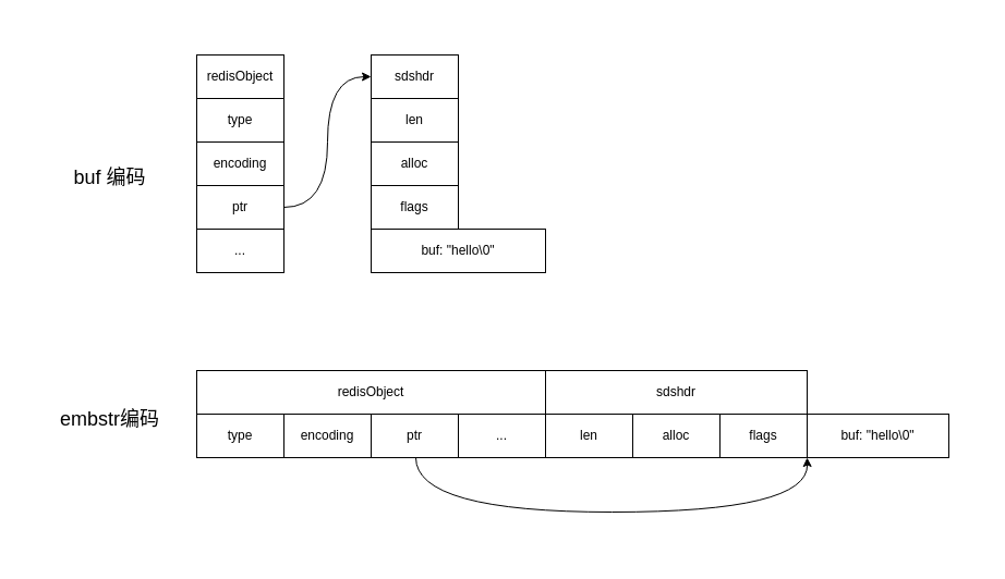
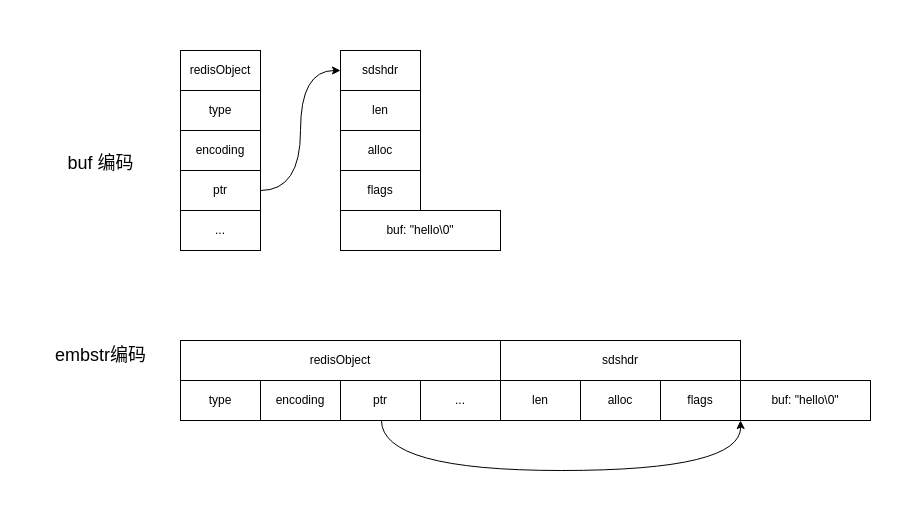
  <mxCell id="0" />
  <mxCell id="1" parent="0" />
  <mxCell id="2" value="" style="rounded=0;whiteSpace=wrap;html=1;opacity=0;" vertex="1" parent="1"><mxGeometry y="20" width="880" height="490" as="geometry" x="20" /></mxCell>
  <mxCell id="3" value="&lt;span style=&quot;text-wrap: nowrap;&quot;&gt;redisObject&lt;/span&gt;" style="rounded=0;whiteSpace=wrap;html=1;" vertex="1" parent="1"><mxGeometry x="180" y="50" width="80" height="40" as="geometry" /></mxCell>
  <mxCell id="4" value="type" style="rounded=0;whiteSpace=wrap;html=1;" vertex="1" parent="1"><mxGeometry x="180" y="90" width="80" height="40" as="geometry" /></mxCell>
  <mxCell id="5" value="encoding" style="rounded=0;whiteSpace=wrap;html=1;" vertex="1" parent="1"><mxGeometry x="180" y="130" width="80" height="40" as="geometry" /></mxCell>
  <mxCell id="6" style="edgeStyle=orthogonalEdgeStyle;rounded=0;orthogonalLoop=1;jettySize=auto;html=1;entryX=0;entryY=0.5;entryDx=0;entryDy=0;curved=1;" edge="1" parent="1" source="7" target="13"><mxGeometry relative="1" as="geometry" /></mxCell>
  <mxCell id="7" value="ptr" style="rounded=0;whiteSpace=wrap;html=1;" vertex="1" parent="1"><mxGeometry x="180" y="170" width="80" height="40" as="geometry" /></mxCell>
  <mxCell id="8" value="..." style="rounded=0;whiteSpace=wrap;html=1;" vertex="1" parent="1"><mxGeometry x="180" y="210" width="80" height="40" as="geometry" /></mxCell>
  <mxCell id="9" value="len" style="rounded=0;whiteSpace=wrap;html=1;" vertex="1" parent="1"><mxGeometry x="340" y="90" width="80" height="40" as="geometry" /></mxCell>
  <mxCell id="10" value="alloc" style="rounded=0;whiteSpace=wrap;html=1;" vertex="1" parent="1"><mxGeometry x="340" y="130" width="80" height="40" as="geometry" /></mxCell>
  <mxCell id="11" value="flags" style="rounded=0;whiteSpace=wrap;html=1;" vertex="1" parent="1"><mxGeometry x="340" y="170" width="80" height="40" as="geometry" /></mxCell>
  <mxCell id="12" value="buf: &quot;hello\0&quot;" style="rounded=0;whiteSpace=wrap;html=1;" vertex="1" parent="1"><mxGeometry x="340" y="210" width="160" height="40" as="geometry" /></mxCell>
  <mxCell id="13" value="&lt;span style=&quot;text-wrap: nowrap;&quot;&gt;sdshdr&lt;/span&gt;" style="rounded=0;whiteSpace=wrap;html=1;" vertex="1" parent="1"><mxGeometry x="340" y="50" width="80" height="40" as="geometry" /></mxCell>
  <mxCell id="14" value="&lt;font style=&quot;font-size: 18px;&quot;&gt;buf 编码&lt;/font&gt;" style="text;html=1;align=center;verticalAlign=middle;resizable=0;points=[];autosize=1;strokeColor=none;fillColor=none;" vertex="1" parent="1"><mxGeometry x="55" y="143" width="90" height="40" as="geometry" /></mxCell>
  <mxCell id="15" value="&lt;span style=&quot;text-wrap: nowrap;&quot;&gt;redisObject&lt;/span&gt;" style="rounded=0;whiteSpace=wrap;html=1;" vertex="1" parent="1"><mxGeometry x="180" y="340" width="320" height="40" as="geometry" /></mxCell>
  <mxCell id="16" value="type" style="rounded=0;whiteSpace=wrap;html=1;" vertex="1" parent="1"><mxGeometry x="180" y="380" width="80" height="40" as="geometry" /></mxCell>
  <mxCell id="17" value="encoding" style="rounded=0;whiteSpace=wrap;html=1;" vertex="1" parent="1"><mxGeometry x="260" y="380" width="80" height="40" as="geometry" /></mxCell>
  <mxCell id="18" style="edgeStyle=orthogonalEdgeStyle;rounded=0;orthogonalLoop=1;jettySize=auto;html=1;curved=1;entryX=0;entryY=1;entryDx=0;entryDy=0;" edge="1" parent="1" target="26"><mxGeometry relative="1" as="geometry"><mxPoint x="750" y="460" as="targetPoint" /><mxPoint x="381" y="420" as="sourcePoint" /><Array as="points"><mxPoint x="381" y="470" /><mxPoint x="741" y="470" /></Array></mxGeometry></mxCell>
  <mxCell id="19" value="ptr" style="rounded=0;whiteSpace=wrap;html=1;" vertex="1" parent="1"><mxGeometry x="340" y="380" width="80" height="40" as="geometry" /></mxCell>
  <mxCell id="20" value="..." style="rounded=0;whiteSpace=wrap;html=1;" vertex="1" parent="1"><mxGeometry x="420" y="380" width="80" height="40" as="geometry" /></mxCell>
- <mxCell id="21" value="&lt;font style=&quot;font-size: 18px;&quot;&gt;embstr编码&lt;/font&gt;" style="text;html=1;align=center;verticalAlign=middle;resizable=0;points=[];autosize=1;strokeColor=none;fillColor=none;" vertex="1" parent="1"><mxGeometry x="45" y="365" width="110" height="40" as="geometry" /></mxCell>
+ <mxCell id="21" value="&lt;font style=&quot;font-size: 18px;&quot;&gt;embstr编码&lt;/font&gt;" style="text;html=1;align=center;verticalAlign=middle;resizable=0;points=[];autosize=1;strokeColor=none;fillColor=none;" vertex="1" parent="1"><mxGeometry x="45" y="335" width="110" height="40" as="geometry" /></mxCell>
  <mxCell id="22" value="len" style="rounded=0;whiteSpace=wrap;html=1;" vertex="1" parent="1"><mxGeometry x="500" y="380" width="80" height="40" as="geometry" /></mxCell>
  <mxCell id="23" value="alloc" style="rounded=0;whiteSpace=wrap;html=1;" vertex="1" parent="1"><mxGeometry x="580" y="380" width="80" height="40" as="geometry" /></mxCell>
  <mxCell id="24" value="&lt;span style=&quot;text-wrap: nowrap;&quot;&gt;sdshdr&lt;/span&gt;" style="rounded=0;whiteSpace=wrap;html=1;" vertex="1" parent="1"><mxGeometry x="500" y="340" width="240" height="40" as="geometry" /></mxCell>
  <mxCell id="25" value="flags" style="rounded=0;whiteSpace=wrap;html=1;" vertex="1" parent="1"><mxGeometry x="660" y="380" width="80" height="40" as="geometry" /></mxCell>
  <mxCell id="26" value="buf: &quot;hello\0&quot;" style="rounded=0;whiteSpace=wrap;html=1;" vertex="1" parent="1"><mxGeometry x="740" y="380" width="130" height="40" as="geometry" /></mxCell>
